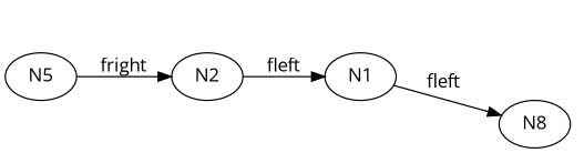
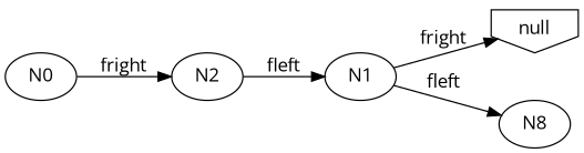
  digraph {
    fontname="Open Sans"
    nodesep=.5
    ordering=out
    rankdir=LR
    node [fontname="Open Sans"]
    edge [fontname="Open Sans"]
-   N0 [label=N5]
+   null [shape=invhouse]
+   N0
    N2
    N1
    n5 [label=N8]
    N0 -> N2 [label=fright]
    N2 -> N1 [label=fleft]
+   N1 -> null [label=fright]
    N1 -> n5 [label=fleft]
  }
